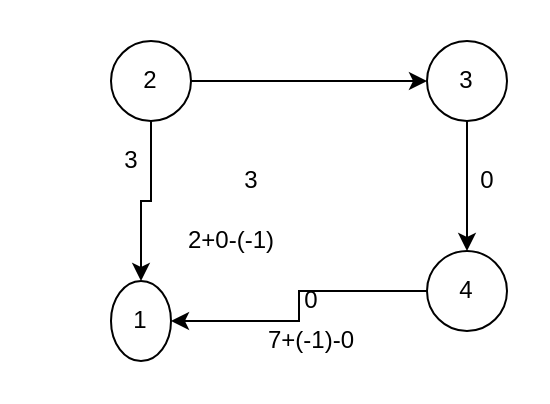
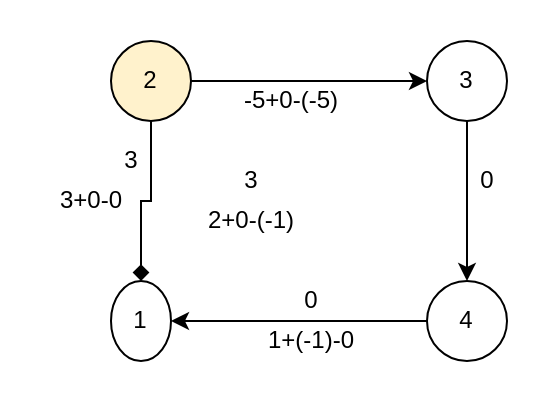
  <mxCell id="0" />
  <mxCell id="1" parent="0" />
  <mxCell id="2" value="1" style="ellipse;whiteSpace=wrap;html=1;aspect=fixed;" parent="1" vertex="1"><mxGeometry x="55" y="140" width="30" height="40" as="geometry" /></mxCell>
  <mxCell id="3" value="" style="edgeStyle=orthogonalEdgeStyle;rounded=0;orthogonalLoop=1;jettySize=auto;html=1;" parent="1" source="5" target="7" edge="1"><mxGeometry relative="1" as="geometry" /></mxCell>
- <mxCell id="4" value="" style="edgeStyle=orthogonalEdgeStyle;rounded=0;orthogonalLoop=1;jettySize=auto;html=1;" parent="1" source="5" target="2" edge="1"><mxGeometry relative="1" as="geometry" /></mxCell>
- <mxCell id="5" value="2" style="ellipse;whiteSpace=wrap;html=1;aspect=fixed;rotation=0;" parent="1" vertex="1"><mxGeometry x="55" width="40" height="40" as="geometry" y="20" /></mxCell>
+ <mxCell id="4" value="" style="edgeStyle=orthogonalEdgeStyle;rounded=0;orthogonalLoop=1;jettySize=auto;html=1;endArrow=diamond;" parent="1" source="5" target="2" edge="1"><mxGeometry relative="1" as="geometry" /></mxCell>
+ <mxCell id="5" value="2" style="ellipse;whiteSpace=wrap;html=1;aspect=fixed;rotation=0;fillColor=#fff2cc;" parent="1" vertex="1"><mxGeometry x="55" width="40" height="40" as="geometry" y="20" /></mxCell>
  <mxCell id="6" value="" style="edgeStyle=orthogonalEdgeStyle;rounded=0;orthogonalLoop=1;jettySize=auto;html=1;" parent="1" source="7" target="9" edge="1"><mxGeometry relative="1" as="geometry" /></mxCell>
  <mxCell id="7" value="3" style="ellipse;whiteSpace=wrap;html=1;aspect=fixed;" parent="1" vertex="1"><mxGeometry x="213" width="40" height="40" as="geometry" y="20" /></mxCell>
  <mxCell id="8" value="" style="edgeStyle=orthogonalEdgeStyle;rounded=0;orthogonalLoop=1;jettySize=auto;html=1;" parent="1" source="9" target="2" edge="1"><mxGeometry relative="1" as="geometry" /></mxCell>
- <mxCell id="9" value="4" style="ellipse;whiteSpace=wrap;html=1;aspect=fixed;" parent="1" vertex="1"><mxGeometry x="213" y="125" width="40" height="40" as="geometry" /></mxCell>
+ <mxCell id="9" value="4" style="ellipse;whiteSpace=wrap;html=1;aspect=fixed;" parent="1" vertex="1"><mxGeometry x="213" y="140" width="40" height="40" as="geometry" /></mxCell>
  <mxCell id="10" value="0" style="text;html=1;align=center;verticalAlign=middle;resizable=0;points=[];autosize=1;strokeColor=none;fillColor=none;" parent="1" vertex="1"><mxGeometry x="233" y="80" width="20" height="20" as="geometry" /></mxCell>
  <mxCell id="11" value="3" style="text;html=1;align=center;verticalAlign=middle;resizable=0;points=[];autosize=1;strokeColor=none;fillColor=none;" parent="1" vertex="1"><mxGeometry x="115" y="80" width="20" height="20" as="geometry" /></mxCell>
  <mxCell id="12" value="0" style="text;html=1;align=center;verticalAlign=middle;resizable=0;points=[];autosize=1;strokeColor=none;fillColor=none;" parent="1" vertex="1"><mxGeometry x="145" y="140" width="20" height="20" as="geometry" /></mxCell>
  <mxCell id="13" value="3" style="text;html=1;align=center;verticalAlign=middle;resizable=0;points=[];autosize=1;strokeColor=none;fillColor=none;" parent="1" vertex="1"><mxGeometry x="55" y="70" width="20" height="20" as="geometry" /></mxCell>
- <mxCell id="15" value="7+(-1)-0" style="text;html=1;align=center;verticalAlign=middle;resizable=0;points=[];autosize=1;strokeColor=none;fillColor=none;" parent="1" vertex="1"><mxGeometry x="125" y="160" width="60" height="20" as="geometry" /></mxCell>
- <mxCell id="16" value="2+0-(-1)" style="text;html=1;align=center;verticalAlign=middle;resizable=0;points=[];autosize=1;strokeColor=none;fillColor=none;" parent="1" vertex="1"><mxGeometry x="85" y="110" width="60" height="20" as="geometry" /></mxCell>
+ <mxCell id="14" value="3+0-0" style="text;html=1;align=center;verticalAlign=middle;resizable=0;points=[];autosize=1;strokeColor=none;fillColor=none;" parent="1" vertex="1"><mxGeometry x="20" y="90" width="50" height="20" as="geometry" /></mxCell>
+ <mxCell id="15" value="1+(-1)-0" style="text;html=1;align=center;verticalAlign=middle;resizable=0;points=[];autosize=1;strokeColor=none;fillColor=none;" parent="1" vertex="1"><mxGeometry x="125" y="160" width="60" height="20" as="geometry" /></mxCell>
+ <mxCell id="16" value="2+0-(-1)" style="text;html=1;align=center;verticalAlign=middle;resizable=0;points=[];autosize=1;strokeColor=none;fillColor=none;" parent="1" vertex="1"><mxGeometry x="95" y="100" width="60" height="20" as="geometry" /></mxCell>
+ <mxCell id="17" value="-5+0-(-5)" style="text;html=1;align=center;verticalAlign=middle;resizable=0;points=[];autosize=1;strokeColor=none;fillColor=none;" parent="1" vertex="1"><mxGeometry x="115" y="40" width="60" height="20" as="geometry" /></mxCell>
